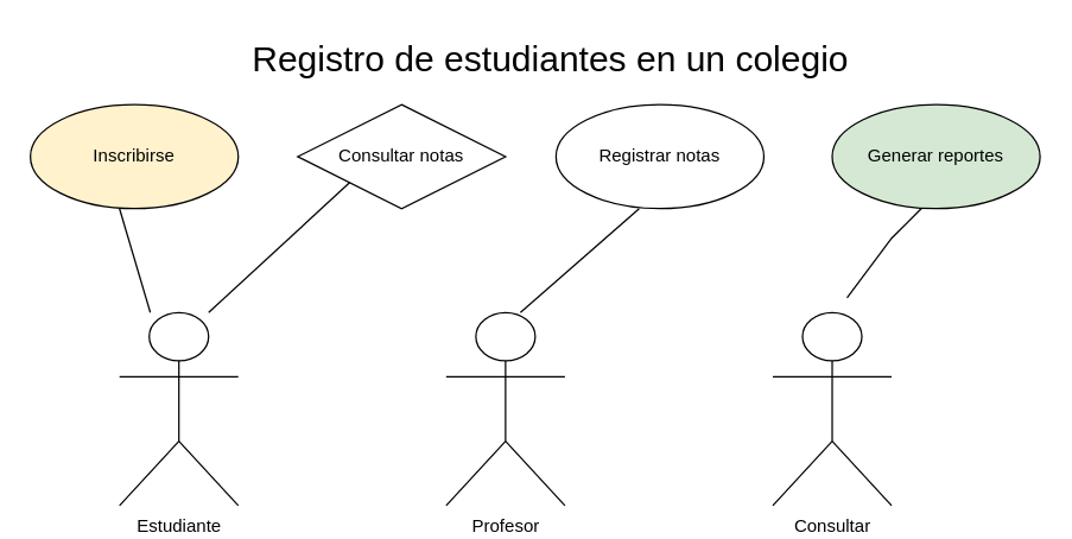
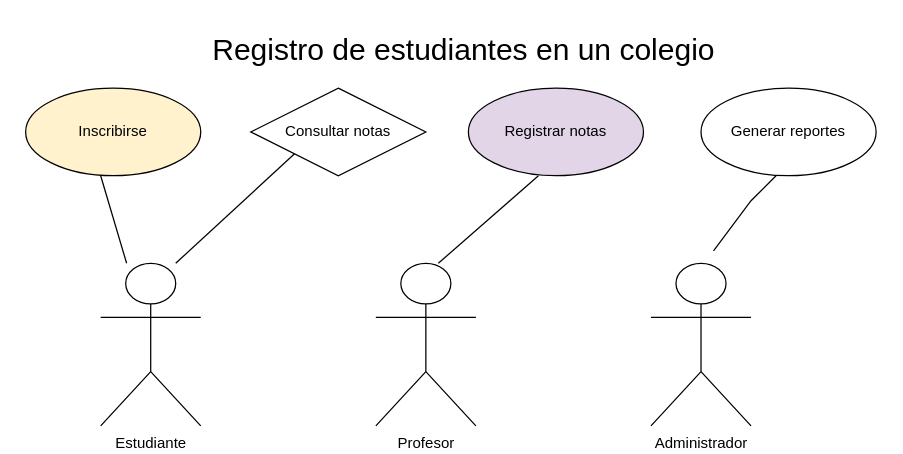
  <mxCell id="0" />
  <mxCell id="1" parent="0" />
  <mxCell id="2" value="Estudiante" style="shape=umlActor;verticalLabelPosition=bottom;verticalAlign=top;html=1;outlineConnect=0;" vertex="1" parent="1"><mxGeometry x="80" y="210" width="80" height="130" as="geometry" /></mxCell>
  <mxCell id="3" value="Profesor" style="shape=umlActor;verticalLabelPosition=bottom;verticalAlign=top;html=1;outlineConnect=0;" vertex="1" parent="1"><mxGeometry x="300" y="210" width="80" height="130" as="geometry" /></mxCell>
- <mxCell id="4" value="Consultar" style="shape=umlActor;verticalLabelPosition=bottom;verticalAlign=top;html=1;outlineConnect=0;" vertex="1" parent="1"><mxGeometry x="520" y="210" width="80" height="130" as="geometry" /></mxCell>
+ <mxCell id="4" value="Administrador" style="shape=umlActor;verticalLabelPosition=bottom;verticalAlign=top;html=1;outlineConnect=0;" vertex="1" parent="1"><mxGeometry x="520" y="210" width="80" height="130" as="geometry" /></mxCell>
  <mxCell id="5" value="Inscribirse" style="ellipse;whiteSpace=wrap;html=1;fillColor=#fff2cc;" vertex="1" parent="1"><mxGeometry x="20" y="70" width="140" height="70" as="geometry" /></mxCell>
  <mxCell id="6" value="Consultar notas" style="rhombus;whiteSpace=wrap;html=1;" vertex="1" parent="1"><mxGeometry x="200" y="70" width="140" height="70" as="geometry" /></mxCell>
- <mxCell id="7" value="Registrar notas" style="ellipse;whiteSpace=wrap;html=1;" vertex="1" parent="1"><mxGeometry x="374" y="70" width="140" height="70" as="geometry" /></mxCell>
- <mxCell id="8" value="Generar reportes" style="ellipse;whiteSpace=wrap;html=1;fillColor=#d5e8d4;" vertex="1" parent="1"><mxGeometry x="560" y="70" width="140" height="70" as="geometry" /></mxCell>
+ <mxCell id="7" value="Registrar notas" style="ellipse;whiteSpace=wrap;html=1;fillColor=#e1d5e7;" vertex="1" parent="1"><mxGeometry x="374" y="70" width="140" height="70" as="geometry" /></mxCell>
+ <mxCell id="8" value="Generar reportes" style="ellipse;whiteSpace=wrap;html=1;" vertex="1" parent="1"><mxGeometry x="560" y="70" width="140" height="70" as="geometry" /></mxCell>
  <mxCell id="9" value="" style="endArrow=none;html=1;rounded=0;entryX=0;entryY=1;entryDx=0;entryDy=0;" edge="1" parent="1" target="6"><mxGeometry width="50" height="50" relative="1" as="geometry"><mxPoint x="140" y="210" as="sourcePoint" /><mxPoint x="190" y="160" as="targetPoint" /></mxGeometry></mxCell>
  <mxCell id="10" value="" style="endArrow=none;html=1;rounded=0;" edge="1" parent="1" source="2"><mxGeometry width="50" height="50" relative="1" as="geometry"><mxPoint x="30" y="190" as="sourcePoint" /><mxPoint x="80" y="140" as="targetPoint" /></mxGeometry></mxCell>
  <mxCell id="11" value="" style="endArrow=none;html=1;rounded=0;" edge="1" parent="1"><mxGeometry width="50" height="50" relative="1" as="geometry"><mxPoint x="350" y="210" as="sourcePoint" /><mxPoint x="430" y="140" as="targetPoint" /></mxGeometry></mxCell>
  <mxCell id="12" value="" style="endArrow=none;html=1;rounded=0;" edge="1" parent="1"><mxGeometry width="50" height="50" relative="1" as="geometry"><mxPoint x="570" y="200" as="sourcePoint" /><mxPoint x="620" y="140" as="targetPoint" /><Array as="points"><mxPoint x="600" y="160" /></Array></mxGeometry></mxCell>
  <mxCell id="13" value="&lt;font style=&quot;font-size: 24px;&quot;&gt;Registro de estudiantes en un colegio&lt;/font&gt;" style="text;html=1;align=center;verticalAlign=middle;resizable=0;points=[];autosize=1;strokeColor=none;fillColor=none;" vertex="1" parent="1"><mxGeometry x="155" y="20" width="430" height="40" as="geometry" /></mxCell>
